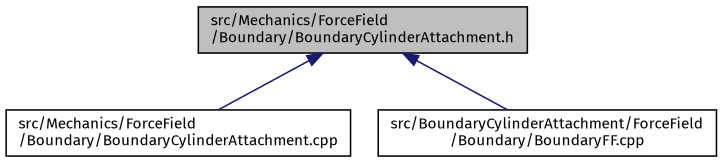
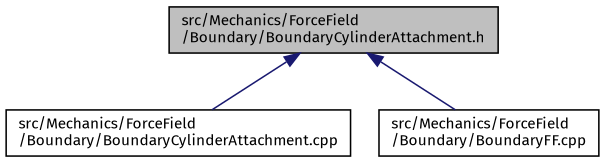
  digraph {
    fontname="Fira Sans"
    node [color=black fillcolor=white fontname="Fira Sans" fontsize=10 shape=record style=filled]
    edge [color=midnightblue dir=back fontname="Fira Sans" fontsize=10 labelfontname=Helvetica labelfontsize=10 style=solid]
    n1 [fillcolor=grey75 fontcolor=black height=0.2 label="src/Mechanics/ForceField\l/Boundary/BoundaryCylinderAttachment.h" width=0.4]
    n2 [height=0.2 label="src/Mechanics/ForceField\l/Boundary/BoundaryCylinderAttachment.cpp" width=0.4]
-   n3 [height=0.2 label="src/BoundaryCylinderAttachment/ForceField\l/Boundary/BoundaryFF.cpp" width=0.4]
+   n3 [height=0.2 label="src/Mechanics/ForceField\l/Boundary/BoundaryFF.cpp" width=0.4]
    n1 -> n2
    n1 -> n3
  }
